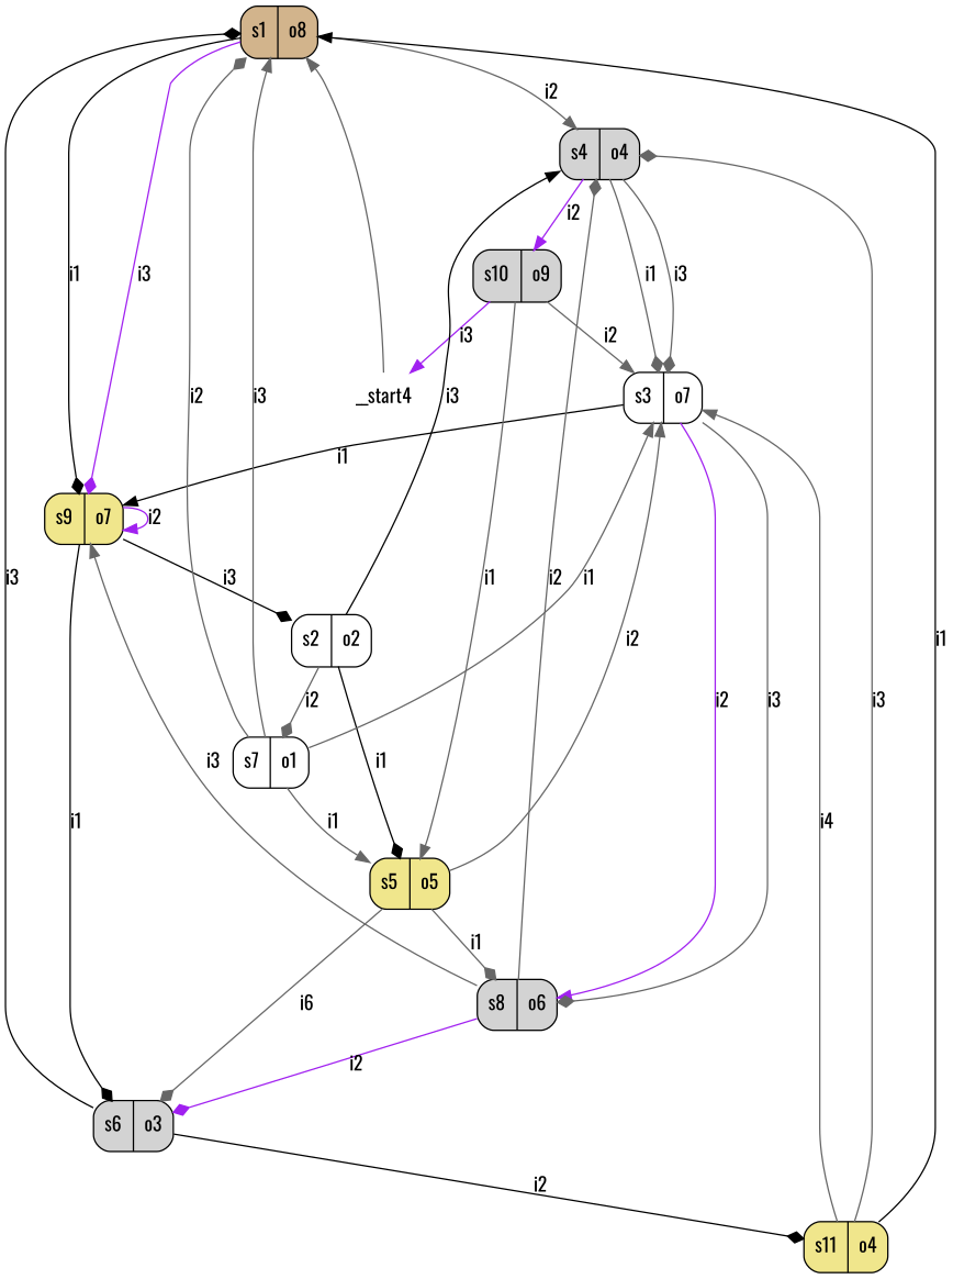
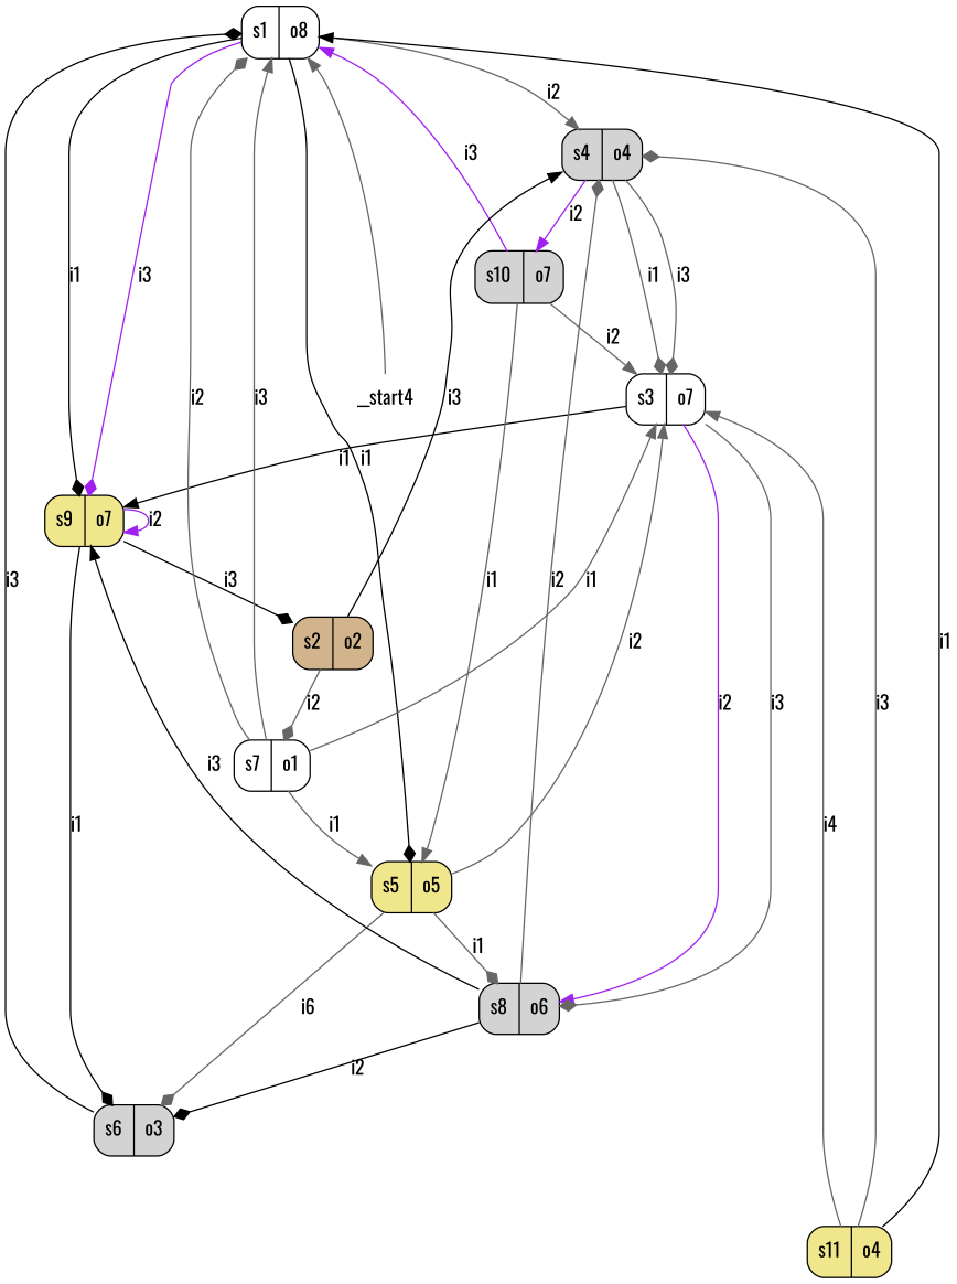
  digraph {
    fontname=Oswald
    node [fillcolor=lightgrey fontname=Oswald shape=record style="rounded,filled"]
    edge [arrowhead=normal color=gray40 fontname=Oswald]
-   n1 [fillcolor=tan label="s1|o8"]
+   n1 [fillcolor=white label="s1|o8"]
    n2 [label="s4|o4"]
    n3 [fillcolor=khaki label="s9|o7"]
    n4 [fillcolor=white label="s3|o7"]
-   n5 [label="s10|o9"]
-   n6 [fillcolor=white label="s2|o2"]
+   n5 [label="s10|o7"]
+   n6 [fillcolor=tan label="s2|o2"]
    n7 [label="s6|o3"]
    n8 [fillcolor=khaki label="s5|o5"]
    n9 [fillcolor=white label="s7|o1"]
    n10 [label="s8|o6"]
    n11 [fillcolor=khaki label="s11|o4"]
    n12 [fillcolor=white label=__start4 shape=none style=filled]
    n1 -> n2 [label=i2]
    n1 -> n3 [arrowhead=diamond color=black label=i1]
    n1 -> n3 [arrowhead=diamond color=purple label=i3]
    n2 -> n4 [arrowhead=diamond label=i1]
    n2 -> n4 [arrowhead=diamond label=i3]
    n2 -> n5 [color=purple label=i2]
    n3 -> n3 [color=purple label=i2]
    n3 -> n6 [arrowhead=diamond color=black label=i3]
    n3 -> n7 [arrowhead=diamond color=black label=i1]
    n4 -> n3 [color=black label=i1]
    n4 -> n10 [color=purple label=i2]
    n4 -> n10 [arrowhead=diamond label=i3]
-   n5 -> n12 [color=purple label=i3]
+   n5 -> n1 [color=purple label=i3]
    n5 -> n4 [label=i2]
    n5 -> n8 [label=i1]
    n6 -> n2 [color=black label=i3]
-   n6 -> n8 [arrowhead=diamond color=black label=i1]
+   n1 -> n8 [arrowhead=diamond color=black label=i1]
    n6 -> n9 [arrowhead=diamond label=i2]
    n7 -> n1 [arrowhead=diamond color=black label=i3]
-   n7 -> n11 [arrowhead=diamond color=black label=i2]
    n8 -> n4 [label=i2]
    n8 -> n7 [arrowhead=diamond label=i6]
    n8 -> n10 [arrowhead=diamond label=i1]
    n9 -> n1 [arrowhead=diamond label=i2]
    n9 -> n1 [label=i3]
    n9 -> n4 [label=i1]
    n9 -> n8 [label=i1]
    n10 -> n2 [arrowhead=diamond label=i2]
-   n10 -> n3 [label=i3]
-   n10 -> n7 [arrowhead=diamond color=purple label=i2]
+   n10 -> n3 [color=black label=i3]
+   n10 -> n7 [arrowhead=diamond color=black label=i2]
    n11 -> n1 [color=black label=i1]
    n11 -> n2 [arrowhead=diamond label=i3]
    n11 -> n4 [label=i4]
    n12 -> n1
  }
